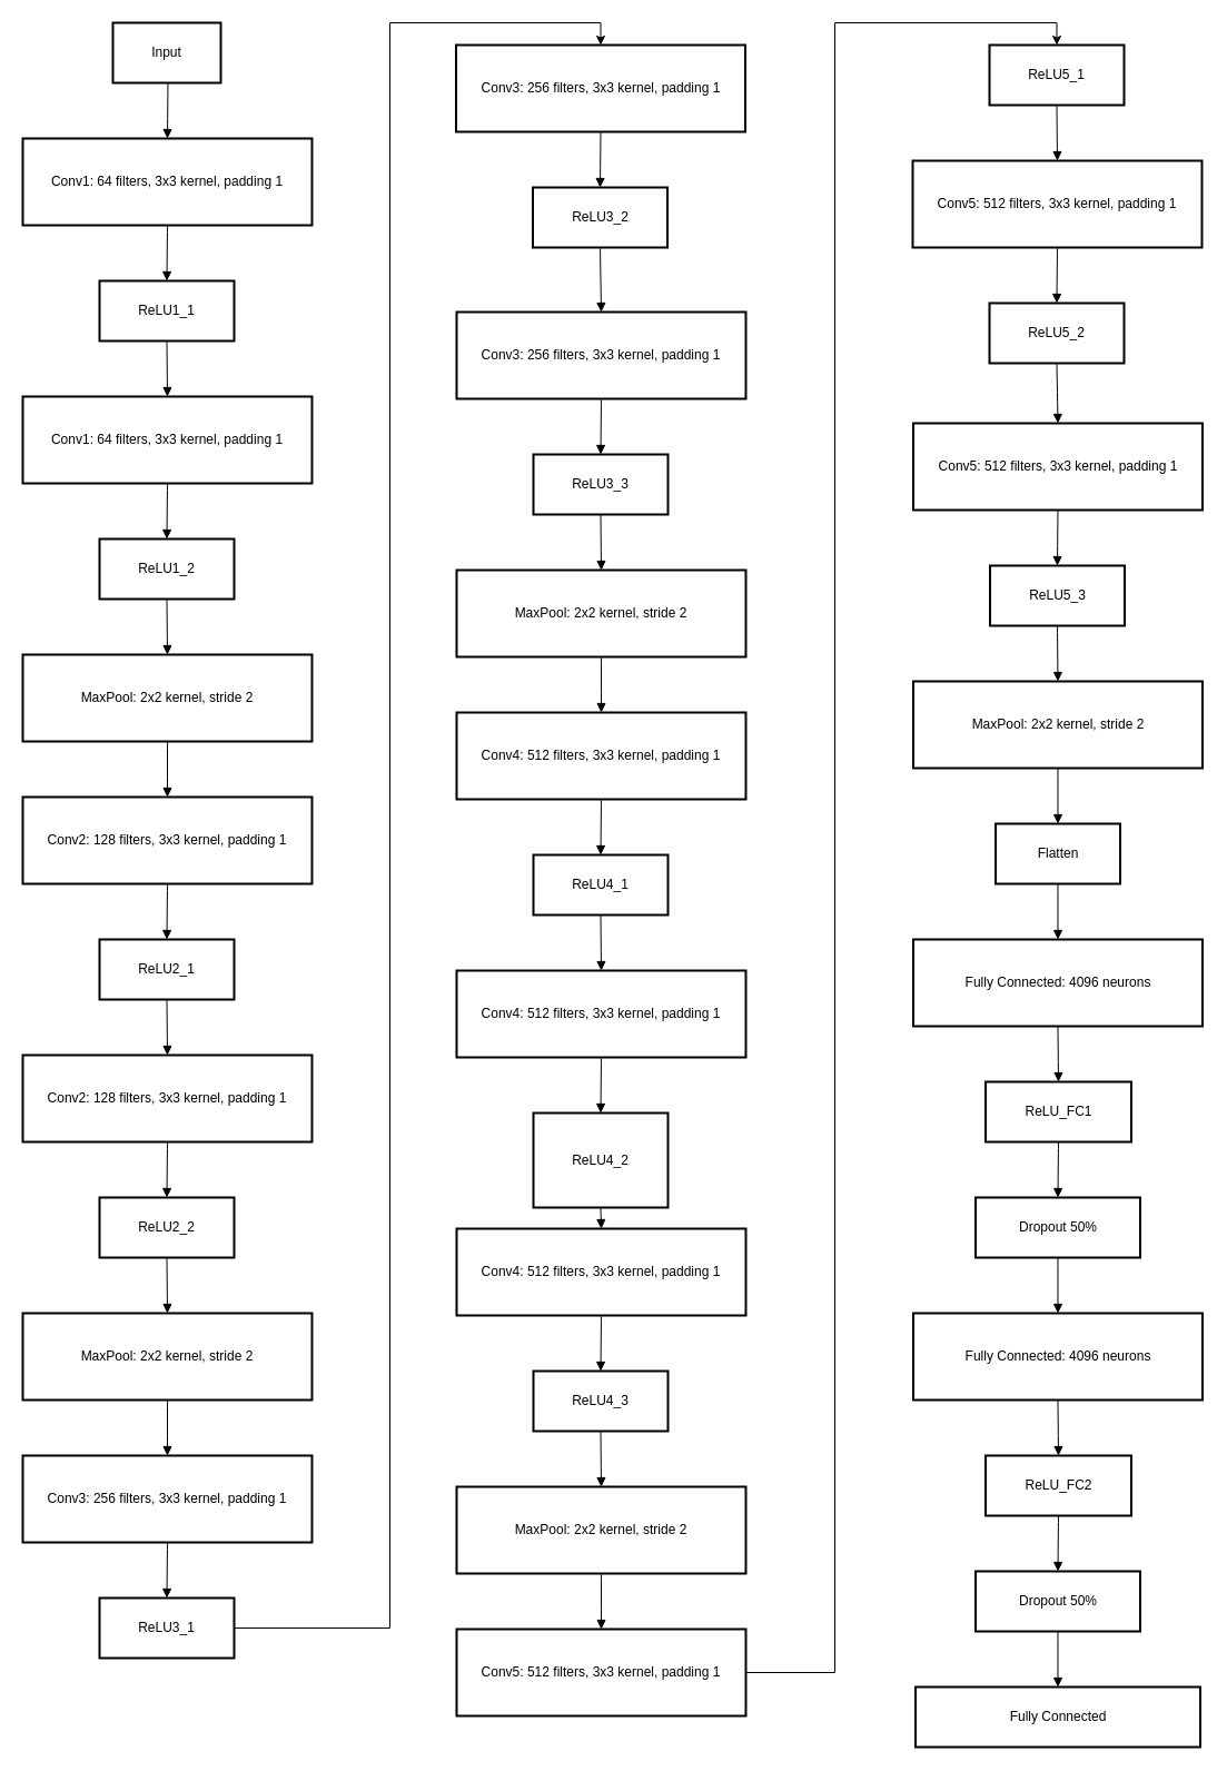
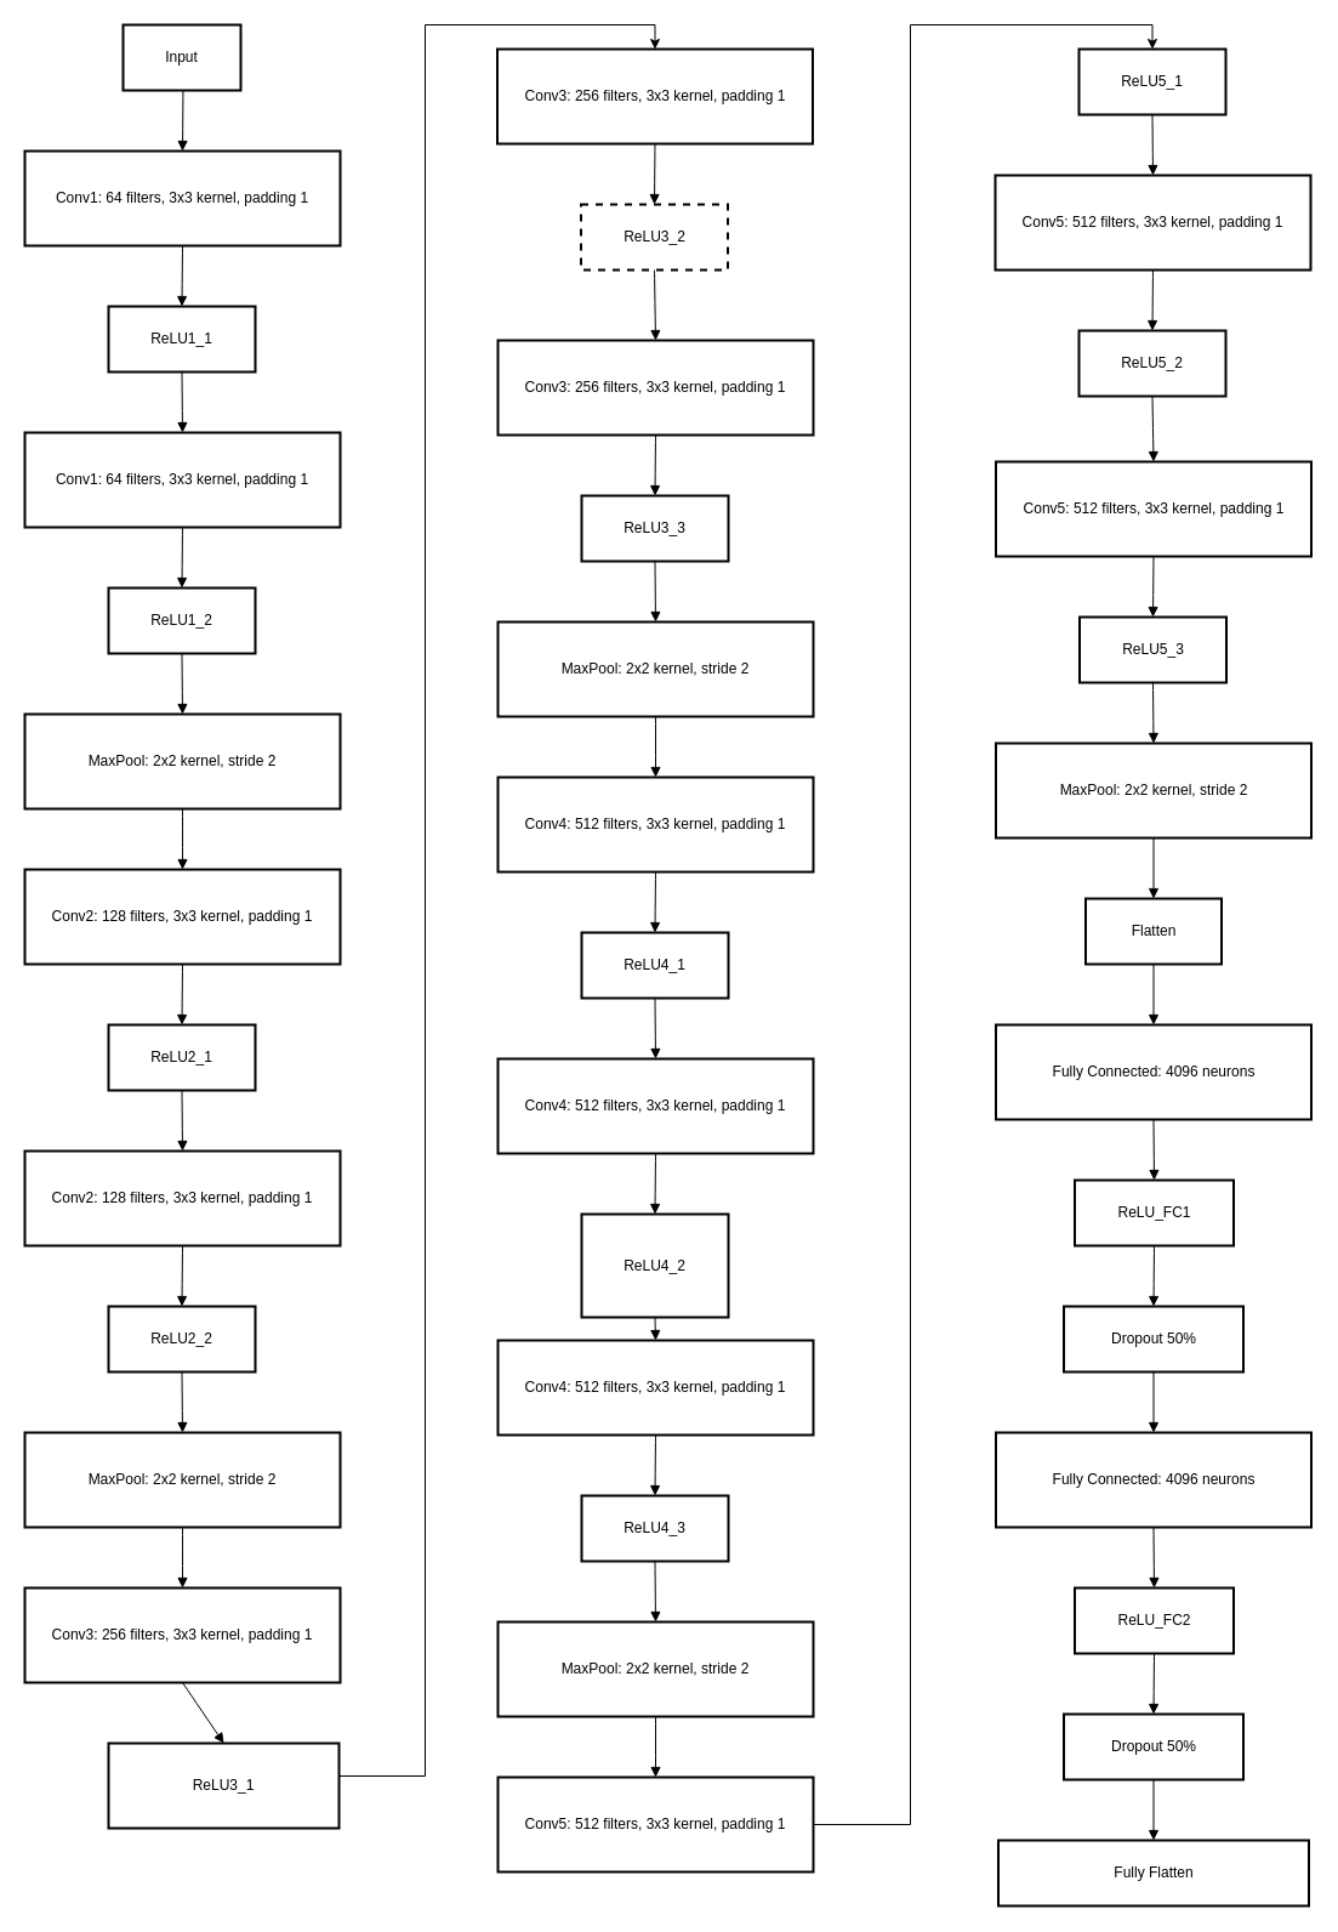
  <mxCell id="0" />
  <mxCell id="1" parent="0" />
  <mxCell id="2" value="Input" style="whiteSpace=wrap;strokeWidth=2;" parent="1" vertex="1"><mxGeometry x="101" y="20" width="97" height="54" as="geometry" /></mxCell>
  <mxCell id="3" value="Conv1: 64 filters, 3x3 kernel, padding 1" style="whiteSpace=wrap;strokeWidth=2;" parent="1" vertex="1"><mxGeometry x="20" y="124" width="260" height="78" as="geometry" /></mxCell>
  <mxCell id="4" value="ReLU1_1" style="whiteSpace=wrap;strokeWidth=2;" parent="1" vertex="1"><mxGeometry x="89" y="252" width="121" height="54" as="geometry" /></mxCell>
  <mxCell id="5" value="Conv1: 64 filters, 3x3 kernel, padding 1" style="whiteSpace=wrap;strokeWidth=2;" parent="1" vertex="1"><mxGeometry x="20" y="356" width="260" height="78" as="geometry" /></mxCell>
  <mxCell id="6" value="ReLU1_2" style="whiteSpace=wrap;strokeWidth=2;" parent="1" vertex="1"><mxGeometry x="89" y="484" width="121" height="54" as="geometry" /></mxCell>
  <mxCell id="7" value="MaxPool: 2x2 kernel, stride 2" style="whiteSpace=wrap;strokeWidth=2;" parent="1" vertex="1"><mxGeometry x="20" y="588" width="260" height="78" as="geometry" /></mxCell>
  <mxCell id="8" value="Conv2: 128 filters, 3x3 kernel, padding 1" style="whiteSpace=wrap;strokeWidth=2;" parent="1" vertex="1"><mxGeometry x="20" y="716" width="260" height="78" as="geometry" /></mxCell>
  <mxCell id="9" value="ReLU2_1" style="whiteSpace=wrap;strokeWidth=2;" parent="1" vertex="1"><mxGeometry x="89" y="844" width="121" height="54" as="geometry" /></mxCell>
  <mxCell id="10" value="Conv2: 128 filters, 3x3 kernel, padding 1" style="whiteSpace=wrap;strokeWidth=2;" parent="1" vertex="1"><mxGeometry x="20" y="948" width="260" height="78" as="geometry" /></mxCell>
  <mxCell id="11" value="ReLU2_2" style="whiteSpace=wrap;strokeWidth=2;" parent="1" vertex="1"><mxGeometry x="89" y="1076" width="121" height="54" as="geometry" /></mxCell>
  <mxCell id="12" value="MaxPool: 2x2 kernel, stride 2" style="whiteSpace=wrap;strokeWidth=2;" parent="1" vertex="1"><mxGeometry x="20" y="1180" width="260" height="78" as="geometry" /></mxCell>
  <mxCell id="13" value="Conv3: 256 filters, 3x3 kernel, padding 1" style="whiteSpace=wrap;strokeWidth=2;" parent="1" vertex="1"><mxGeometry x="20" y="1308" width="260" height="78" as="geometry" /></mxCell>
  <mxCell id="14" style="edgeStyle=orthogonalEdgeStyle;rounded=0;orthogonalLoop=1;jettySize=auto;html=1;entryX=0.5;entryY=0;entryDx=0;entryDy=0;" parent="1" source="15" target="16" edge="1"><mxGeometry relative="1" as="geometry"><Array as="points"><mxPoint x="350" y="1463" /><mxPoint x="350" y="20" /><mxPoint x="540" y="20" /></Array></mxGeometry></mxCell>
- <mxCell id="15" value="ReLU3_1" style="whiteSpace=wrap;strokeWidth=2;" parent="1" vertex="1"><mxGeometry x="89" y="1436" width="121" height="54" as="geometry" /></mxCell>
+ <mxCell id="15" value="ReLU3_1" style="whiteSpace=wrap;strokeWidth=2;" parent="1" vertex="1"><mxGeometry x="89" y="1436" width="190" height="70" as="geometry" /></mxCell>
  <mxCell id="16" value="Conv3: 256 filters, 3x3 kernel, padding 1" style="whiteSpace=wrap;strokeWidth=2;" parent="1" vertex="1"><mxGeometry x="409.5" y="40" width="260" height="78" as="geometry" /></mxCell>
- <mxCell id="17" value="ReLU3_2" style="whiteSpace=wrap;strokeWidth=2;" parent="1" vertex="1"><mxGeometry x="478.5" y="168" width="121" height="54" as="geometry" /></mxCell>
+ <mxCell id="17" value="ReLU3_2" style="whiteSpace=wrap;strokeWidth=2;dashed=1;" parent="1" vertex="1"><mxGeometry x="478.5" y="168" width="121" height="54" as="geometry" /></mxCell>
  <mxCell id="18" value="Conv3: 256 filters, 3x3 kernel, padding 1" style="whiteSpace=wrap;strokeWidth=2;" parent="1" vertex="1"><mxGeometry x="410" y="280" width="260" height="78" as="geometry" /></mxCell>
  <mxCell id="19" value="ReLU3_3" style="whiteSpace=wrap;strokeWidth=2;" parent="1" vertex="1"><mxGeometry x="479" y="408" width="121" height="54" as="geometry" /></mxCell>
  <mxCell id="20" value="MaxPool: 2x2 kernel, stride 2" style="whiteSpace=wrap;strokeWidth=2;" parent="1" vertex="1"><mxGeometry x="410" y="512" width="260" height="78" as="geometry" /></mxCell>
  <mxCell id="21" value="Conv4: 512 filters, 3x3 kernel, padding 1" style="whiteSpace=wrap;strokeWidth=2;" parent="1" vertex="1"><mxGeometry x="410" y="640" width="260" height="78" as="geometry" /></mxCell>
  <mxCell id="22" value="ReLU4_1" style="whiteSpace=wrap;strokeWidth=2;" parent="1" vertex="1"><mxGeometry x="479" y="768" width="121" height="54" as="geometry" /></mxCell>
  <mxCell id="23" value="Conv4: 512 filters, 3x3 kernel, padding 1" style="whiteSpace=wrap;strokeWidth=2;" parent="1" vertex="1"><mxGeometry x="410" y="872" width="260" height="78" as="geometry" /></mxCell>
  <mxCell id="24" value="ReLU4_2" style="whiteSpace=wrap;strokeWidth=2;" parent="1" vertex="1"><mxGeometry x="479" y="1000" width="121" height="85" as="geometry" /></mxCell>
  <mxCell id="25" value="Conv4: 512 filters, 3x3 kernel, padding 1" style="whiteSpace=wrap;strokeWidth=2;" parent="1" vertex="1"><mxGeometry x="410" y="1104" width="260" height="78" as="geometry" /></mxCell>
  <mxCell id="26" value="ReLU4_3" style="whiteSpace=wrap;strokeWidth=2;" parent="1" vertex="1"><mxGeometry x="479" y="1232" width="121" height="54" as="geometry" /></mxCell>
  <mxCell id="27" value="MaxPool: 2x2 kernel, stride 2" style="whiteSpace=wrap;strokeWidth=2;" parent="1" vertex="1"><mxGeometry x="410" y="1336" width="260" height="78" as="geometry" /></mxCell>
  <mxCell id="28" style="edgeStyle=orthogonalEdgeStyle;rounded=0;orthogonalLoop=1;jettySize=auto;html=1;entryX=0.5;entryY=0;entryDx=0;entryDy=0;" parent="1" source="29" target="30" edge="1"><mxGeometry relative="1" as="geometry"><Array as="points"><mxPoint x="750" y="1503" /><mxPoint x="750" y="20" /><mxPoint x="950" y="20" /></Array></mxGeometry></mxCell>
  <mxCell id="29" value="Conv5: 512 filters, 3x3 kernel, padding 1" style="whiteSpace=wrap;strokeWidth=2;" parent="1" vertex="1"><mxGeometry x="410" y="1464" width="260" height="78" as="geometry" /></mxCell>
  <mxCell id="30" value="ReLU5_1" style="whiteSpace=wrap;strokeWidth=2;" parent="1" vertex="1"><mxGeometry x="889" y="40" width="121" height="54" as="geometry" /></mxCell>
  <mxCell id="31" value="Conv5: 512 filters, 3x3 kernel, padding 1" style="whiteSpace=wrap;strokeWidth=2;" parent="1" vertex="1"><mxGeometry x="820" y="144" width="260" height="78" as="geometry" /></mxCell>
  <mxCell id="32" value="ReLU5_2" style="whiteSpace=wrap;strokeWidth=2;" parent="1" vertex="1"><mxGeometry x="889" y="272" width="121" height="54" as="geometry" /></mxCell>
  <mxCell id="33" value="Conv5: 512 filters, 3x3 kernel, padding 1" style="whiteSpace=wrap;strokeWidth=2;" parent="1" vertex="1"><mxGeometry x="820.5" y="380" width="260" height="78" as="geometry" /></mxCell>
  <mxCell id="34" value="ReLU5_3" style="whiteSpace=wrap;strokeWidth=2;" parent="1" vertex="1"><mxGeometry x="889.5" y="508" width="121" height="54" as="geometry" /></mxCell>
  <mxCell id="35" value="MaxPool: 2x2 kernel, stride 2" style="whiteSpace=wrap;strokeWidth=2;" parent="1" vertex="1"><mxGeometry x="820.5" y="612" width="260" height="78" as="geometry" /></mxCell>
  <mxCell id="36" value="Flatten" style="whiteSpace=wrap;strokeWidth=2;" parent="1" vertex="1"><mxGeometry x="894.5" y="740" width="112" height="54" as="geometry" /></mxCell>
  <mxCell id="37" value="Fully Connected: 4096 neurons" style="whiteSpace=wrap;strokeWidth=2;" parent="1" vertex="1"><mxGeometry x="820.5" y="844" width="260" height="78" as="geometry" /></mxCell>
  <mxCell id="38" value="ReLU_FC1" style="whiteSpace=wrap;strokeWidth=2;" parent="1" vertex="1"><mxGeometry x="885.5" y="972" width="131" height="54" as="geometry" /></mxCell>
  <mxCell id="39" value="Dropout 50%" style="whiteSpace=wrap;strokeWidth=2;" parent="1" vertex="1"><mxGeometry x="876.5" y="1076" width="148" height="54" as="geometry" /></mxCell>
  <mxCell id="40" value="Fully Connected: 4096 neurons" style="whiteSpace=wrap;strokeWidth=2;" parent="1" vertex="1"><mxGeometry x="820.5" y="1180" width="260" height="78" as="geometry" /></mxCell>
  <mxCell id="41" value="ReLU_FC2" style="whiteSpace=wrap;strokeWidth=2;" parent="1" vertex="1"><mxGeometry x="885.5" y="1308" width="131" height="54" as="geometry" /></mxCell>
  <mxCell id="42" value="Dropout 50%" style="whiteSpace=wrap;strokeWidth=2;" parent="1" vertex="1"><mxGeometry x="876.5" y="1412" width="148" height="54" as="geometry" /></mxCell>
- <mxCell id="43" value="Fully Connected" style="whiteSpace=wrap;strokeWidth=2;" parent="1" vertex="1"><mxGeometry x="822.5" y="1516" width="256" height="54" as="geometry" /></mxCell>
+ <mxCell id="43" value="Fully Flatten" style="whiteSpace=wrap;strokeWidth=2;" parent="1" vertex="1"><mxGeometry x="822.5" y="1516" width="256" height="54" as="geometry" /></mxCell>
  <mxCell id="44" value="" style="curved=1;startArrow=none;endArrow=block;exitX=0.51;exitY=1;entryX=0.5;entryY=0;rounded=0;" parent="1" source="2" target="3" edge="1"><mxGeometry relative="1" as="geometry"><Array as="points" /></mxGeometry></mxCell>
  <mxCell id="45" value="" style="curved=1;startArrow=none;endArrow=block;exitX=0.5;exitY=1;entryX=0.5;entryY=0;rounded=0;" parent="1" source="3" target="4" edge="1"><mxGeometry relative="1" as="geometry"><Array as="points" /></mxGeometry></mxCell>
  <mxCell id="46" value="" style="curved=1;startArrow=none;endArrow=block;exitX=0.5;exitY=1;entryX=0.5;entryY=0;rounded=0;" parent="1" source="4" target="5" edge="1"><mxGeometry relative="1" as="geometry"><Array as="points" /></mxGeometry></mxCell>
  <mxCell id="47" value="" style="curved=1;startArrow=none;endArrow=block;exitX=0.5;exitY=1;entryX=0.5;entryY=0;rounded=0;" parent="1" source="5" target="6" edge="1"><mxGeometry relative="1" as="geometry"><Array as="points" /></mxGeometry></mxCell>
  <mxCell id="48" value="" style="curved=1;startArrow=none;endArrow=block;exitX=0.5;exitY=1;entryX=0.5;entryY=0;rounded=0;" parent="1" source="6" target="7" edge="1"><mxGeometry relative="1" as="geometry"><Array as="points" /></mxGeometry></mxCell>
  <mxCell id="49" value="" style="curved=1;startArrow=none;endArrow=block;exitX=0.5;exitY=1;entryX=0.5;entryY=0;rounded=0;" parent="1" source="7" target="8" edge="1"><mxGeometry relative="1" as="geometry"><Array as="points" /></mxGeometry></mxCell>
  <mxCell id="50" value="" style="curved=1;startArrow=none;endArrow=block;exitX=0.5;exitY=1;entryX=0.5;entryY=0;rounded=0;" parent="1" source="8" target="9" edge="1"><mxGeometry relative="1" as="geometry"><Array as="points" /></mxGeometry></mxCell>
  <mxCell id="51" value="" style="curved=1;startArrow=none;endArrow=block;exitX=0.5;exitY=1;entryX=0.5;entryY=0;rounded=0;" parent="1" source="9" target="10" edge="1"><mxGeometry relative="1" as="geometry"><Array as="points" /></mxGeometry></mxCell>
  <mxCell id="52" value="" style="curved=1;startArrow=none;endArrow=block;exitX=0.5;exitY=1;entryX=0.5;entryY=0;rounded=0;" parent="1" source="10" target="11" edge="1"><mxGeometry relative="1" as="geometry"><Array as="points" /></mxGeometry></mxCell>
  <mxCell id="53" value="" style="curved=1;startArrow=none;endArrow=block;exitX=0.5;exitY=1;entryX=0.5;entryY=0;rounded=0;" parent="1" source="11" target="12" edge="1"><mxGeometry relative="1" as="geometry"><Array as="points" /></mxGeometry></mxCell>
  <mxCell id="54" value="" style="curved=1;startArrow=none;endArrow=block;exitX=0.5;exitY=1;entryX=0.5;entryY=0;rounded=0;" parent="1" source="12" target="13" edge="1"><mxGeometry relative="1" as="geometry"><Array as="points" /></mxGeometry></mxCell>
  <mxCell id="55" value="" style="curved=1;startArrow=none;endArrow=block;exitX=0.5;exitY=1;entryX=0.5;entryY=0;rounded=0;" parent="1" source="13" target="15" edge="1"><mxGeometry relative="1" as="geometry"><Array as="points" /></mxGeometry></mxCell>
  <mxCell id="56" value="" style="curved=1;startArrow=none;endArrow=block;exitX=0.5;exitY=1;entryX=0.5;entryY=0;rounded=0;" parent="1" source="16" target="17" edge="1"><mxGeometry relative="1" as="geometry"><Array as="points" /></mxGeometry></mxCell>
  <mxCell id="57" value="" style="curved=1;startArrow=none;endArrow=block;exitX=0.5;exitY=1;entryX=0.5;entryY=0;rounded=0;" parent="1" source="17" target="18" edge="1"><mxGeometry relative="1" as="geometry"><Array as="points" /></mxGeometry></mxCell>
  <mxCell id="58" value="" style="curved=1;startArrow=none;endArrow=block;exitX=0.5;exitY=1;entryX=0.5;entryY=0;rounded=0;" parent="1" source="18" target="19" edge="1"><mxGeometry relative="1" as="geometry"><Array as="points" /></mxGeometry></mxCell>
  <mxCell id="59" value="" style="curved=1;startArrow=none;endArrow=block;exitX=0.5;exitY=1;entryX=0.5;entryY=0;rounded=0;" parent="1" source="19" target="20" edge="1"><mxGeometry relative="1" as="geometry"><Array as="points" /></mxGeometry></mxCell>
  <mxCell id="60" value="" style="curved=1;startArrow=none;endArrow=block;exitX=0.5;exitY=1;entryX=0.5;entryY=0;rounded=0;" parent="1" source="20" target="21" edge="1"><mxGeometry relative="1" as="geometry"><Array as="points" /></mxGeometry></mxCell>
  <mxCell id="61" value="" style="curved=1;startArrow=none;endArrow=block;exitX=0.5;exitY=1;entryX=0.5;entryY=0;rounded=0;" parent="1" source="21" target="22" edge="1"><mxGeometry relative="1" as="geometry"><Array as="points" /></mxGeometry></mxCell>
  <mxCell id="62" value="" style="curved=1;startArrow=none;endArrow=block;exitX=0.5;exitY=1;entryX=0.5;entryY=0;rounded=0;" parent="1" source="22" target="23" edge="1"><mxGeometry relative="1" as="geometry"><Array as="points" /></mxGeometry></mxCell>
  <mxCell id="63" value="" style="curved=1;startArrow=none;endArrow=block;exitX=0.5;exitY=1;entryX=0.5;entryY=0;rounded=0;" parent="1" source="23" target="24" edge="1"><mxGeometry relative="1" as="geometry"><Array as="points" /></mxGeometry></mxCell>
  <mxCell id="64" value="" style="curved=1;startArrow=none;endArrow=block;exitX=0.5;exitY=1;entryX=0.5;entryY=0;rounded=0;" parent="1" source="24" target="25" edge="1"><mxGeometry relative="1" as="geometry"><Array as="points" /></mxGeometry></mxCell>
  <mxCell id="65" value="" style="curved=1;startArrow=none;endArrow=block;exitX=0.5;exitY=1;entryX=0.5;entryY=0;rounded=0;" parent="1" source="25" target="26" edge="1"><mxGeometry relative="1" as="geometry"><Array as="points" /></mxGeometry></mxCell>
  <mxCell id="66" value="" style="curved=1;startArrow=none;endArrow=block;exitX=0.5;exitY=1;entryX=0.5;entryY=0;rounded=0;" parent="1" source="26" target="27" edge="1"><mxGeometry relative="1" as="geometry"><Array as="points" /></mxGeometry></mxCell>
  <mxCell id="67" value="" style="curved=1;startArrow=none;endArrow=block;exitX=0.5;exitY=1;entryX=0.5;entryY=0;rounded=0;" parent="1" source="27" target="29" edge="1"><mxGeometry relative="1" as="geometry"><Array as="points" /></mxGeometry></mxCell>
  <mxCell id="68" value="" style="curved=1;startArrow=none;endArrow=block;exitX=0.5;exitY=1;entryX=0.5;entryY=0;rounded=0;" parent="1" source="30" target="31" edge="1"><mxGeometry relative="1" as="geometry"><Array as="points" /></mxGeometry></mxCell>
  <mxCell id="69" value="" style="curved=1;startArrow=none;endArrow=block;exitX=0.5;exitY=1;entryX=0.5;entryY=0;rounded=0;" parent="1" source="31" target="32" edge="1"><mxGeometry relative="1" as="geometry"><Array as="points" /></mxGeometry></mxCell>
  <mxCell id="70" value="" style="curved=1;startArrow=none;endArrow=block;exitX=0.5;exitY=1;entryX=0.5;entryY=0;rounded=0;" parent="1" source="32" target="33" edge="1"><mxGeometry relative="1" as="geometry"><Array as="points" /></mxGeometry></mxCell>
  <mxCell id="71" value="" style="curved=1;startArrow=none;endArrow=block;exitX=0.5;exitY=1;entryX=0.5;entryY=0;rounded=0;" parent="1" source="33" target="34" edge="1"><mxGeometry relative="1" as="geometry"><Array as="points" /></mxGeometry></mxCell>
  <mxCell id="72" value="" style="curved=1;startArrow=none;endArrow=block;exitX=0.5;exitY=1;entryX=0.5;entryY=0;rounded=0;" parent="1" source="34" target="35" edge="1"><mxGeometry relative="1" as="geometry"><Array as="points" /></mxGeometry></mxCell>
  <mxCell id="73" value="" style="curved=1;startArrow=none;endArrow=block;exitX=0.5;exitY=1;entryX=0.5;entryY=0;rounded=0;" parent="1" source="35" target="36" edge="1"><mxGeometry relative="1" as="geometry"><Array as="points" /></mxGeometry></mxCell>
  <mxCell id="74" value="" style="curved=1;startArrow=none;endArrow=block;exitX=0.5;exitY=1;entryX=0.5;entryY=0;rounded=0;" parent="1" source="36" target="37" edge="1"><mxGeometry relative="1" as="geometry"><Array as="points" /></mxGeometry></mxCell>
  <mxCell id="75" value="" style="curved=1;startArrow=none;endArrow=block;exitX=0.5;exitY=1;entryX=0.5;entryY=0;rounded=0;" parent="1" source="37" target="38" edge="1"><mxGeometry relative="1" as="geometry"><Array as="points" /></mxGeometry></mxCell>
  <mxCell id="76" value="" style="curved=1;startArrow=none;endArrow=block;exitX=0.5;exitY=1;entryX=0.5;entryY=0;rounded=0;" parent="1" source="38" target="39" edge="1"><mxGeometry relative="1" as="geometry"><Array as="points" /></mxGeometry></mxCell>
  <mxCell id="77" value="" style="curved=1;startArrow=none;endArrow=block;exitX=0.5;exitY=1;entryX=0.5;entryY=0;rounded=0;" parent="1" source="39" target="40" edge="1"><mxGeometry relative="1" as="geometry"><Array as="points" /></mxGeometry></mxCell>
  <mxCell id="78" value="" style="curved=1;startArrow=none;endArrow=block;exitX=0.5;exitY=1;entryX=0.5;entryY=0;rounded=0;" parent="1" source="40" target="41" edge="1"><mxGeometry relative="1" as="geometry"><Array as="points" /></mxGeometry></mxCell>
  <mxCell id="79" value="" style="curved=1;startArrow=none;endArrow=block;exitX=0.5;exitY=1;entryX=0.5;entryY=0;rounded=0;" parent="1" source="41" target="42" edge="1"><mxGeometry relative="1" as="geometry"><Array as="points" /></mxGeometry></mxCell>
  <mxCell id="80" value="" style="curved=1;startArrow=none;endArrow=block;exitX=0.5;exitY=1;entryX=0.5;entryY=0;rounded=0;" parent="1" source="42" target="43" edge="1"><mxGeometry relative="1" as="geometry"><Array as="points" /></mxGeometry></mxCell>
